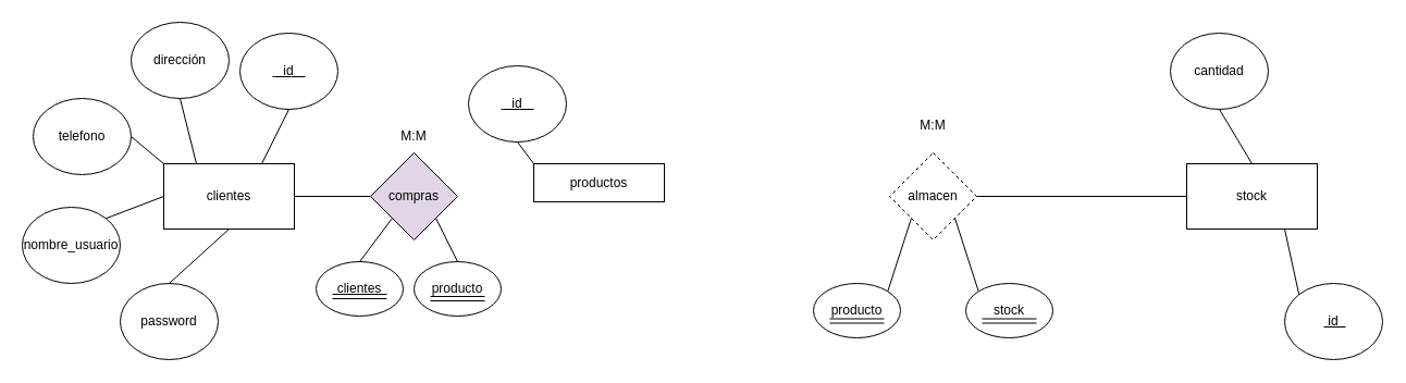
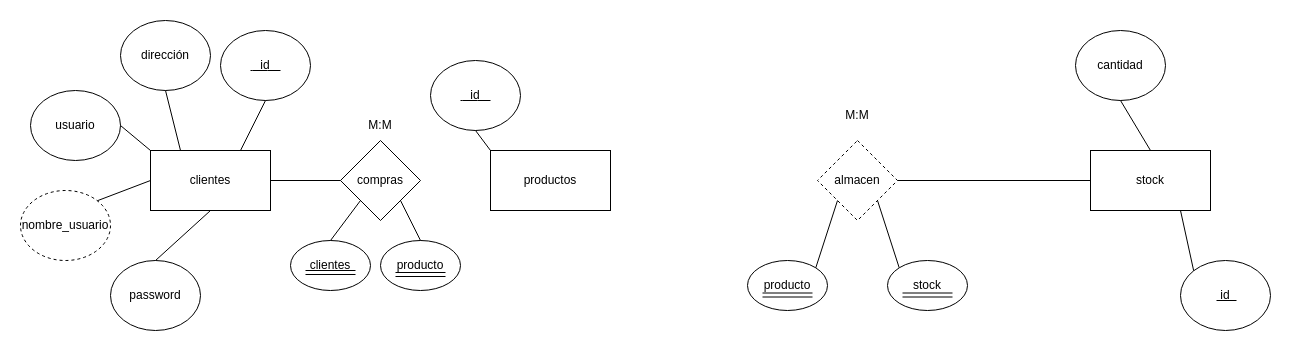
  <mxCell id="0" />
  <mxCell id="1" parent="0" />
  <mxCell id="2" value="clientes" style="rounded=0;whiteSpace=wrap;html=1;" vertex="1" parent="1"><mxGeometry x="150" y="150" width="120" height="60" as="geometry" /></mxCell>
- <mxCell id="3" value="compras" style="rhombus;whiteSpace=wrap;html=1;fillColor=#e1d5e7;" vertex="1" parent="1"><mxGeometry x="340" y="140" width="80" height="80" as="geometry" /></mxCell>
+ <mxCell id="3" value="compras" style="rhombus;whiteSpace=wrap;html=1;" vertex="1" parent="1"><mxGeometry x="340" y="140" width="80" height="80" as="geometry" /></mxCell>
  <mxCell id="4" value="" style="endArrow=none;html=1;rounded=0;entryX=0;entryY=0.5;entryDx=0;entryDy=0;exitX=1;exitY=0.5;exitDx=0;exitDy=0;" edge="1" parent="1" source="2" target="3"><mxGeometry width="50" height="50" relative="1" as="geometry"><mxPoint x="410" y="340" as="sourcePoint" /><mxPoint x="460" y="290" as="targetPoint" /></mxGeometry></mxCell>
- <mxCell id="5" value="productos" style="rounded=0;whiteSpace=wrap;html=1;" vertex="1" parent="1"><mxGeometry x="490" y="150" width="120" height="35" as="geometry" /></mxCell>
+ <mxCell id="5" value="productos" style="rounded=0;whiteSpace=wrap;html=1;" vertex="1" parent="1"><mxGeometry x="490" y="150" width="120" height="60" as="geometry" /></mxCell>
  <mxCell id="6" value="almacen" style="rhombus;whiteSpace=wrap;html=1;dashed=1;" vertex="1" parent="1"><mxGeometry x="817" y="140" width="80" height="80" as="geometry" /></mxCell>
  <mxCell id="7" value="stock" style="whiteSpace=wrap;html=1;" vertex="1" parent="1"><mxGeometry x="1090" y="150" width="120" height="60" as="geometry" /></mxCell>
  <mxCell id="8" value="" style="endArrow=none;html=1;rounded=0;entryX=1;entryY=0.5;entryDx=0;entryDy=0;exitX=0;exitY=0.5;exitDx=0;exitDy=0;" edge="1" parent="1" source="7" target="6"><mxGeometry width="50" height="50" relative="1" as="geometry"><mxPoint x="670" y="340" as="sourcePoint" /><mxPoint x="720" y="290" as="targetPoint" /></mxGeometry></mxCell>
  <mxCell id="9" value="M:M" style="text;strokeColor=none;align=center;fillColor=none;html=1;verticalAlign=middle;whiteSpace=wrap;rounded=0;" vertex="1" parent="1"><mxGeometry x="350" y="110" width="60" height="30" as="geometry" /></mxCell>
  <mxCell id="10" value="M:M" style="text;html=1;align=center;verticalAlign=middle;whiteSpace=wrap;rounded=0;" vertex="1" parent="1"><mxGeometry x="827" y="100" width="60" height="30" as="geometry" /></mxCell>
  <mxCell id="11" value="dirección" style="ellipse;whiteSpace=wrap;html=1;" vertex="1" parent="1"><mxGeometry x="120" y="20" width="90" height="70" as="geometry" /></mxCell>
- <mxCell id="12" value="telefono" style="ellipse;whiteSpace=wrap;html=1;" vertex="1" parent="1"><mxGeometry x="30" y="90" width="90" height="70" as="geometry" /></mxCell>
- <mxCell id="13" value="nombre_usuario" style="ellipse;whiteSpace=wrap;html=1;" vertex="1" parent="1"><mxGeometry x="20" y="190" width="90" height="70" as="geometry" /></mxCell>
+ <mxCell id="12" value="usuario" style="ellipse;whiteSpace=wrap;html=1;" vertex="1" parent="1"><mxGeometry x="30" y="90" width="90" height="70" as="geometry" /></mxCell>
+ <mxCell id="13" value="nombre_usuario" style="ellipse;whiteSpace=wrap;html=1;dashed=1;" vertex="1" parent="1"><mxGeometry x="20" y="190" width="90" height="70" as="geometry" /></mxCell>
  <mxCell id="14" value="password" style="ellipse;whiteSpace=wrap;html=1;" vertex="1" parent="1"><mxGeometry x="110" y="260" width="90" height="70" as="geometry" /></mxCell>
  <mxCell id="15" value="cantidad" style="ellipse;whiteSpace=wrap;html=1;" vertex="1" parent="1"><mxGeometry x="1075" y="30" width="90" height="70" as="geometry" /></mxCell>
  <mxCell id="16" value="producto" style="ellipse;whiteSpace=wrap;html=1;" vertex="1" parent="1"><mxGeometry x="747" y="260" width="80" height="50" as="geometry" /></mxCell>
  <mxCell id="17" value="" style="group" connectable="0" vertex="1" parent="1"><mxGeometry x="1180" y="260" width="90" height="70" as="geometry" /></mxCell>
  <mxCell id="18" value="id" style="ellipse;whiteSpace=wrap;html=1;" vertex="1" parent="17"><mxGeometry width="90" height="70" as="geometry" /></mxCell>
  <mxCell id="19" value="" style="endArrow=none;html=1;rounded=0;" edge="1" parent="17"><mxGeometry width="50" height="50" relative="1" as="geometry"><mxPoint x="36" y="40" as="sourcePoint" /><mxPoint x="56" y="40" as="targetPoint" /></mxGeometry></mxCell>
  <mxCell id="20" value="" style="group" connectable="0" vertex="1" parent="1"><mxGeometry x="430" y="60" width="90" height="70" as="geometry" /></mxCell>
  <mxCell id="21" value="id" style="ellipse;whiteSpace=wrap;html=1;" vertex="1" parent="20"><mxGeometry width="90" height="70" as="geometry" /></mxCell>
  <mxCell id="22" value="" style="endArrow=none;html=1;rounded=0;fontSize=12;startSize=8;endSize=8;curved=1;" edge="1" parent="20"><mxGeometry width="50" height="50" relative="1" as="geometry"><mxPoint x="30" y="40" as="sourcePoint" /><mxPoint x="60" y="40" as="targetPoint" /></mxGeometry></mxCell>
  <mxCell id="23" value="" style="endArrow=none;html=1;rounded=0;entryX=1;entryY=1;entryDx=0;entryDy=0;exitX=0;exitY=0;exitDx=0;exitDy=0;" edge="1" parent="1" source="29" target="6"><mxGeometry width="50" height="50" relative="1" as="geometry"><mxPoint x="910" y="400" as="sourcePoint" /><mxPoint x="960" y="350" as="targetPoint" /></mxGeometry></mxCell>
  <mxCell id="24" value="producto" style="ellipse;whiteSpace=wrap;html=1;" vertex="1" parent="1"><mxGeometry x="380" y="240" width="80" height="50" as="geometry" /></mxCell>
  <mxCell id="25" value="" style="group" connectable="0" vertex="1" parent="1"><mxGeometry x="220" y="30" width="90" height="70" as="geometry" /></mxCell>
  <mxCell id="26" value="id" style="ellipse;whiteSpace=wrap;html=1;" vertex="1" parent="25"><mxGeometry width="90" height="70" as="geometry" /></mxCell>
  <mxCell id="27" value="" style="endArrow=none;html=1;rounded=0;fontSize=12;startSize=8;endSize=8;curved=1;" edge="1" parent="25"><mxGeometry width="50" height="50" relative="1" as="geometry"><mxPoint x="30" y="40" as="sourcePoint" /><mxPoint x="60" y="40" as="targetPoint" /></mxGeometry></mxCell>
  <mxCell id="28" value="clientes" style="ellipse;whiteSpace=wrap;html=1;" vertex="1" parent="1"><mxGeometry x="290" y="240" width="80" height="50" as="geometry" /></mxCell>
  <mxCell id="29" value="stock" style="ellipse;whiteSpace=wrap;html=1;" vertex="1" parent="1"><mxGeometry x="887" y="260" width="80" height="50" as="geometry" /></mxCell>
  <mxCell id="30" value="" style="endArrow=none;html=1;rounded=0;entryX=0;entryY=1;entryDx=0;entryDy=0;exitX=1;exitY=0;exitDx=0;exitDy=0;" edge="1" parent="1" source="16" target="6"><mxGeometry width="50" height="50" relative="1" as="geometry"><mxPoint x="817" y="257" as="sourcePoint" /><mxPoint x="795" y="190" as="targetPoint" /></mxGeometry></mxCell>
  <mxCell id="31" value="" style="endArrow=none;html=1;rounded=0;entryX=0;entryY=1;entryDx=0;entryDy=0;exitX=0.5;exitY=0;exitDx=0;exitDy=0;" edge="1" parent="1" source="28" target="3"><mxGeometry width="50" height="50" relative="1" as="geometry"><mxPoint x="90" y="450" as="sourcePoint" /><mxPoint x="140" y="400" as="targetPoint" /></mxGeometry></mxCell>
  <mxCell id="32" value="" style="endArrow=none;html=1;rounded=0;entryX=1;entryY=1;entryDx=0;entryDy=0;exitX=0.5;exitY=0;exitDx=0;exitDy=0;" edge="1" parent="1" source="24" target="3"><mxGeometry width="50" height="50" relative="1" as="geometry"><mxPoint x="280" y="580" as="sourcePoint" /><mxPoint x="330" y="530" as="targetPoint" /></mxGeometry></mxCell>
  <mxCell id="33" value="" style="endArrow=none;html=1;rounded=0;entryX=0.5;entryY=1;entryDx=0;entryDy=0;exitX=0.5;exitY=0;exitDx=0;exitDy=0;" edge="1" parent="1" source="14" target="2"><mxGeometry width="50" height="50" relative="1" as="geometry"><mxPoint x="250" y="440" as="sourcePoint" /><mxPoint x="300" y="390" as="targetPoint" /></mxGeometry></mxCell>
  <mxCell id="34" value="" style="endArrow=none;html=1;rounded=0;entryX=0;entryY=0.5;entryDx=0;entryDy=0;exitX=1;exitY=0;exitDx=0;exitDy=0;" edge="1" parent="1" source="13" target="2"><mxGeometry width="50" height="50" relative="1" as="geometry"><mxPoint x="90" y="400" as="sourcePoint" /><mxPoint x="140" y="350" as="targetPoint" /></mxGeometry></mxCell>
  <mxCell id="35" value="" style="endArrow=none;html=1;rounded=0;entryX=1;entryY=0.5;entryDx=0;entryDy=0;exitX=0;exitY=0;exitDx=0;exitDy=0;" edge="1" parent="1" source="2" target="12"><mxGeometry width="50" height="50" relative="1" as="geometry"><mxPoint x="170" y="160" as="sourcePoint" /><mxPoint x="220" y="110" as="targetPoint" /></mxGeometry></mxCell>
  <mxCell id="36" value="" style="endArrow=none;html=1;rounded=0;entryX=0.5;entryY=1;entryDx=0;entryDy=0;exitX=0.75;exitY=0;exitDx=0;exitDy=0;" edge="1" parent="1" source="2" target="26"><mxGeometry width="50" height="50" relative="1" as="geometry"><mxPoint x="180" y="430" as="sourcePoint" /><mxPoint x="230" y="380" as="targetPoint" /></mxGeometry></mxCell>
  <mxCell id="37" value="" style="endArrow=none;html=1;rounded=0;entryX=0.5;entryY=1;entryDx=0;entryDy=0;exitX=0.25;exitY=0;exitDx=0;exitDy=0;" edge="1" parent="1" source="2" target="11"><mxGeometry width="50" height="50" relative="1" as="geometry"><mxPoint x="210" y="480" as="sourcePoint" /><mxPoint x="260" y="430" as="targetPoint" /></mxGeometry></mxCell>
  <mxCell id="38" value="" style="endArrow=none;html=1;rounded=0;entryX=0.5;entryY=1;entryDx=0;entryDy=0;exitX=0;exitY=0;exitDx=0;exitDy=0;" edge="1" parent="1" source="5" target="21"><mxGeometry width="50" height="50" relative="1" as="geometry"><mxPoint x="450" y="360" as="sourcePoint" /><mxPoint x="500" y="310" as="targetPoint" /></mxGeometry></mxCell>
  <mxCell id="39" value="" style="endArrow=none;html=1;rounded=0;entryX=0.5;entryY=1;entryDx=0;entryDy=0;exitX=0.5;exitY=0;exitDx=0;exitDy=0;" edge="1" parent="1" source="7" target="15"><mxGeometry width="50" height="50" relative="1" as="geometry"><mxPoint x="720" y="380" as="sourcePoint" /><mxPoint x="770" y="330" as="targetPoint" /></mxGeometry></mxCell>
  <mxCell id="40" value="" style="endArrow=none;html=1;rounded=0;entryX=0.75;entryY=1;entryDx=0;entryDy=0;exitX=0;exitY=0;exitDx=0;exitDy=0;" edge="1" parent="1" source="18" target="7"><mxGeometry width="50" height="50" relative="1" as="geometry"><mxPoint x="1170" y="350" as="sourcePoint" /><mxPoint x="1220" y="300" as="targetPoint" /></mxGeometry></mxCell>
  <mxCell id="41" value="" style="endArrow=none;html=1;rounded=0;shape=link;" edge="1" parent="1"><mxGeometry width="50" height="50" relative="1" as="geometry"><mxPoint x="305" y="272" as="sourcePoint" /><mxPoint x="355" y="272" as="targetPoint" /></mxGeometry></mxCell>
  <mxCell id="42" value="" style="endArrow=none;html=1;rounded=0;shape=link;" edge="1" parent="1"><mxGeometry width="50" height="50" relative="1" as="geometry"><mxPoint x="395" y="274" as="sourcePoint" /><mxPoint x="445" y="274" as="targetPoint" /></mxGeometry></mxCell>
  <mxCell id="43" value="" style="endArrow=none;html=1;rounded=0;shape=link;" edge="1" parent="1"><mxGeometry width="50" height="50" relative="1" as="geometry"><mxPoint x="762" y="294.5" as="sourcePoint" /><mxPoint x="812" y="294.5" as="targetPoint" /></mxGeometry></mxCell>
  <mxCell id="44" value="" style="endArrow=none;html=1;rounded=0;shape=link;" edge="1" parent="1"><mxGeometry width="50" height="50" relative="1" as="geometry"><mxPoint x="902" y="294.5" as="sourcePoint" /><mxPoint x="952" y="294.5" as="targetPoint" /></mxGeometry></mxCell>
